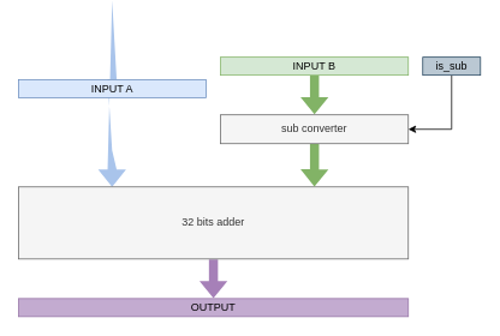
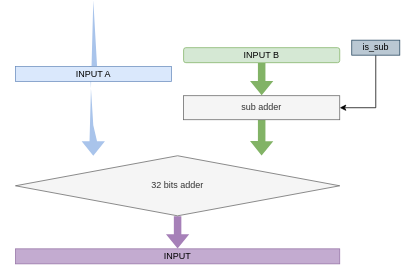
  <mxCell id="0" />
  <mxCell id="1" parent="0" />
  <mxCell id="2" style="edgeStyle=orthogonalEdgeStyle;rounded=0;orthogonalLoop=1;jettySize=auto;html=1;entryX=0.24;entryY=0.004;entryDx=0;entryDy=0;entryPerimeter=0;shape=flexArrow;fillColor=#A9C4EB;strokeColor=none;" parent="1" source="3" target="10" edge="1"><mxGeometry relative="1" as="geometry"><Array as="points"><mxPoint x="124" y="40" /></Array></mxGeometry></mxCell>
  <mxCell id="3" value="INPUT A" style="rounded=0;whiteSpace=wrap;html=1;fillColor=#dae8fc;strokeColor=#6c8ebf;" parent="1" vertex="1"><mxGeometry x="20" y="45" width="208" height="20" as="geometry" /></mxCell>
  <mxCell id="4" style="edgeStyle=orthogonalEdgeStyle;shape=flexArrow;rounded=0;orthogonalLoop=1;jettySize=auto;html=1;strokeColor=none;fillColor=#82B366;" parent="1" source="5" edge="1"><mxGeometry relative="1" as="geometry"><mxPoint x="348" y="84" as="targetPoint" /></mxGeometry></mxCell>
- <mxCell id="5" value="INPUT B" style="rounded=0;whiteSpace=wrap;html=1;fillColor=#d5e8d4;strokeColor=#82b366;" parent="1" vertex="1"><mxGeometry x="244" y="20" width="208" height="20" as="geometry" /></mxCell>
+ <mxCell id="5" value="INPUT B" style="whiteSpace=wrap;html=1;fillColor=#d5e8d4;strokeColor=#82b366;rounded=1;" parent="1" vertex="1"><mxGeometry x="244" y="20" width="208" height="20" as="geometry" /></mxCell>
  <mxCell id="6" style="edgeStyle=orthogonalEdgeStyle;rounded=0;orthogonalLoop=1;jettySize=auto;html=1;entryX=1;entryY=0.5;entryDx=0;entryDy=0;fillColor=#82B366;" parent="1" source="7" target="12" edge="1"><mxGeometry relative="1" as="geometry"><Array as="points"><mxPoint x="500" y="100" /></Array></mxGeometry></mxCell>
- <mxCell id="7" value="is_sub" style="rounded=0;whiteSpace=wrap;html=1;fillColor=#bac8d3;strokeColor=#23445d;" parent="1" vertex="1"><mxGeometry x="468" y="20" width="64" height="20" as="geometry" /></mxCell>
- <mxCell id="8" value="OUTPUT" style="rounded=0;whiteSpace=wrap;html=1;strokeColor=#9673a6;fillColor=#C3ABD0;" parent="1" vertex="1"><mxGeometry x="20" y="288" width="432" height="20" as="geometry" /></mxCell>
+ <mxCell id="7" value="is_sub" style="rounded=0;whiteSpace=wrap;html=1;fillColor=#bac8d3;strokeColor=#23445d;" parent="1" vertex="1"><mxGeometry x="468" y="10" width="64" height="20" as="geometry" /></mxCell>
+ <mxCell id="8" value="INPUT" style="rounded=0;whiteSpace=wrap;html=1;strokeColor=#9673a6;fillColor=#C3ABD0;" parent="1" vertex="1"><mxGeometry x="20" y="288" width="432" height="20" as="geometry" /></mxCell>
  <mxCell id="9" style="edgeStyle=orthogonalEdgeStyle;rounded=0;orthogonalLoop=1;jettySize=auto;html=1;entryX=0.5;entryY=0;entryDx=0;entryDy=0;shape=flexArrow;fillColor=#A680B8;strokeColor=none;" parent="1" source="10" target="8" edge="1"><mxGeometry relative="1" as="geometry" /></mxCell>
- <mxCell id="10" value="32 bits adder" style="rounded=0;whiteSpace=wrap;html=1;fillColor=#f5f5f5;strokeColor=#666666;fontColor=#333333;" parent="1" vertex="1"><mxGeometry x="20" y="164" width="432" height="80" as="geometry" /></mxCell>
+ <mxCell id="10" value="32 bits adder" style="rhombus;whiteSpace=wrap;html=1;fillColor=#f5f5f5;strokeColor=#666666;fontColor=#333333;" parent="1" vertex="1"><mxGeometry x="20" y="164" width="432" height="80" as="geometry" /></mxCell>
  <mxCell id="11" style="edgeStyle=orthogonalEdgeStyle;shape=flexArrow;rounded=0;orthogonalLoop=1;jettySize=auto;html=1;entryX=0.759;entryY=0;entryDx=0;entryDy=0;entryPerimeter=0;strokeColor=none;fillColor=#82B366;" parent="1" source="12" target="10" edge="1"><mxGeometry relative="1" as="geometry" /></mxCell>
- <mxCell id="12" value="sub converter" style="rounded=0;whiteSpace=wrap;html=1;fillColor=#f5f5f5;strokeColor=#666666;fontColor=#333333;" parent="1" vertex="1"><mxGeometry x="244" y="84" width="208" height="32" as="geometry" /></mxCell>
+ <mxCell id="12" value="sub adder" style="rounded=0;whiteSpace=wrap;html=1;fillColor=#f5f5f5;strokeColor=#666666;fontColor=#333333;" parent="1" vertex="1"><mxGeometry x="244" y="84" width="208" height="32" as="geometry" /></mxCell>
